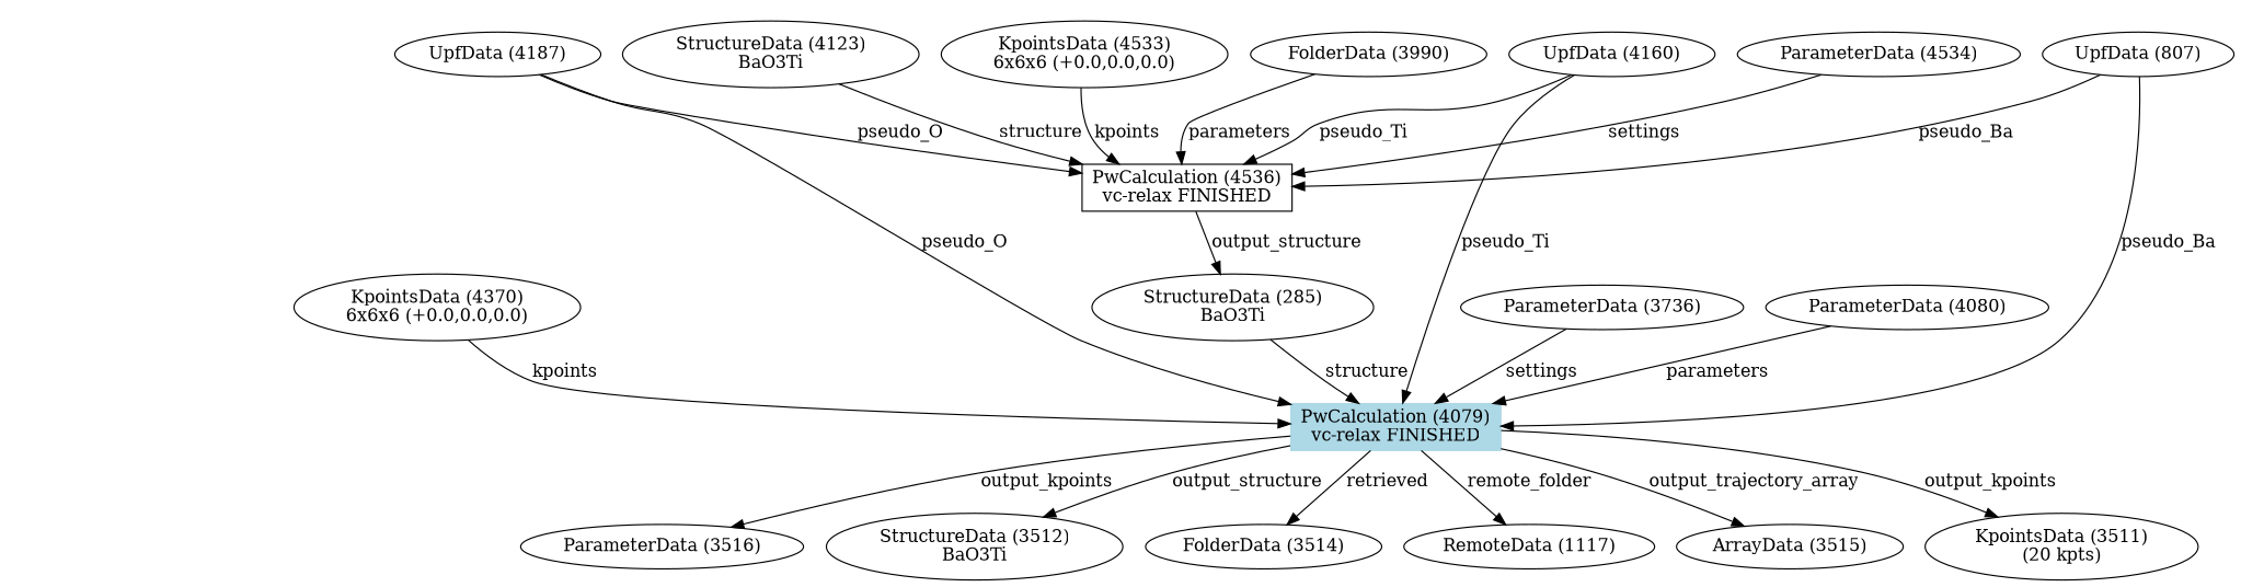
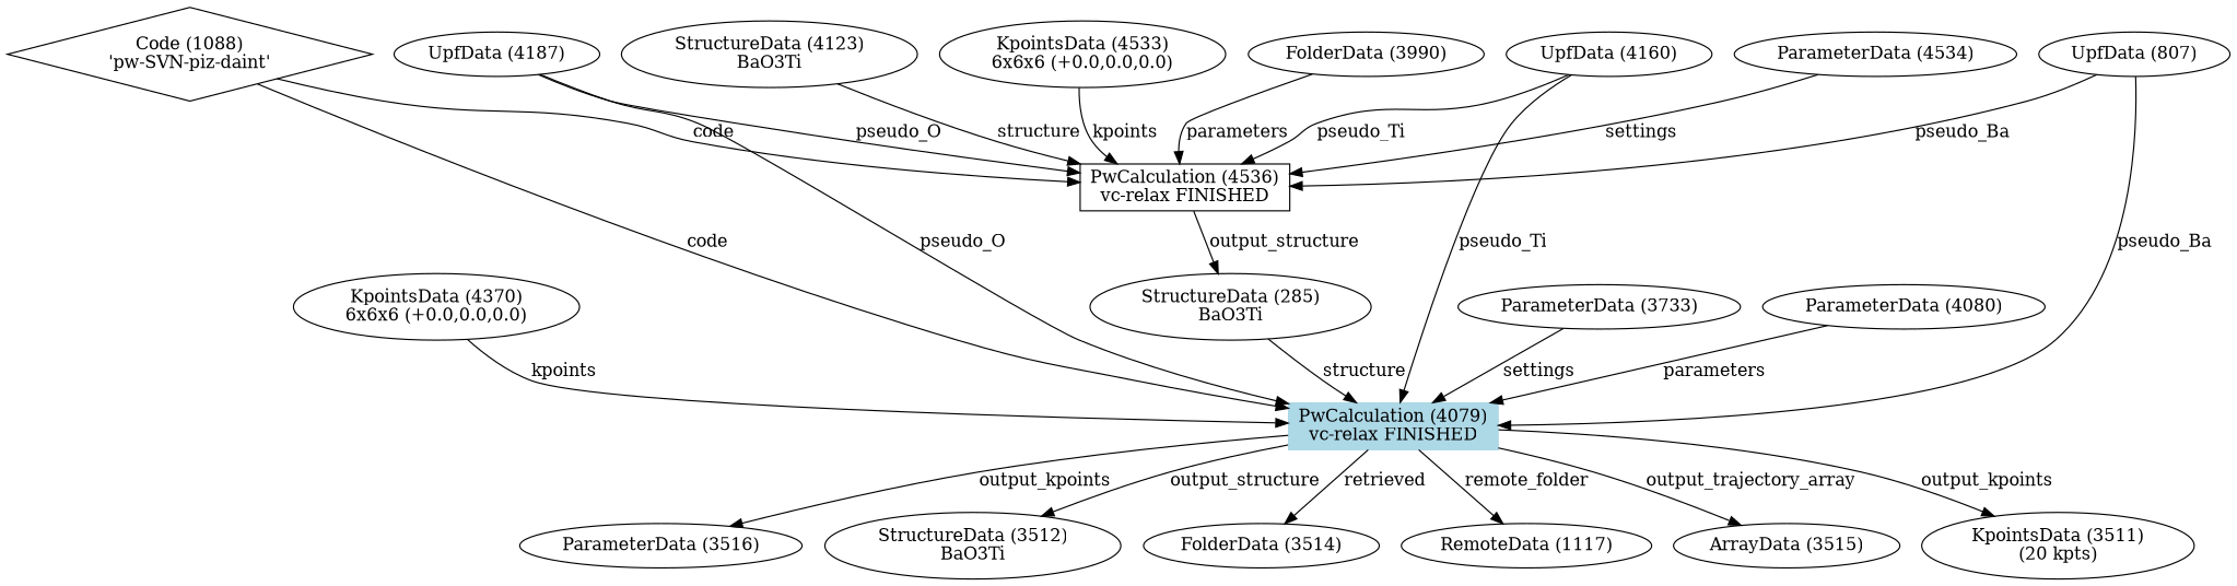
  digraph {
    node [shape=ellipse]
    n1 [label="KpointsData (4370)\n6x6x6 (+0.0,0.0,0.0)"]
    n2 [color=lightblue label="PwCalculation (4079)\nvc-relax FINISHED" shape=polygon sides=4 style=filled]
    n3 [label="ParameterData (3516)"]
    n4 [label="StructureData (3512)\nBaO3Ti"]
    n5 [label="FolderData (3514)"]
    n6 [label="RemoteData (1117)"]
    n7 [label="ArrayData (3515)"]
    n8 [label="KpointsData (3511)\n(20 kpts)"]
+   n9 [label="Code (1088)\n'pw-SVN-piz-daint'" shape=diamond]
    n10 [label="PwCalculation (4536)\nvc-relax FINISHED" shape=polygon sides=4]
    n11 [label="StructureData (285)\nBaO3Ti"]
    n12 [label="UpfData (4187)"]
    n13 [label="UpfData (4160)"]
-   n14 [label="ParameterData (3736)"]
+   n14 [label="ParameterData (3733)"]
    n15 [label="ParameterData (4080)"]
    n16 [label="UpfData (807)"]
    n17 [label="StructureData (4123)\nBaO3Ti"]
    n18 [label="KpointsData (4533)\n6x6x6 (+0.0,0.0,0.0)"]
    n19 [label="FolderData (3990)"]
    n20 [label="ParameterData (4534)"]
    n1 -> n2 [label=kpoints]
    n2 -> n3 [label=output_kpoints]
    n2 -> n4 [label=output_structure]
    n2 -> n5 [label=retrieved]
    n2 -> n6 [label=remote_folder]
    n2 -> n7 [label=output_trajectory_array]
    n2 -> n8 [label=output_kpoints]
+   n9 -> n2 [label=code]
+   n9 -> n10 [label=code]
    n10 -> n11 [label=output_structure]
    n11 -> n2 [label=structure]
    n12 -> n2 [label=pseudo_O]
    n12 -> n10 [label=pseudo_O]
    n13 -> n2 [label=pseudo_Ti]
    n13 -> n10 [label=pseudo_Ti]
    n14 -> n2 [label=settings]
    n15 -> n2 [label=parameters]
    n16 -> n2 [label=pseudo_Ba]
    n16 -> n10 [label=pseudo_Ba]
    n17 -> n10 [label=structure]
    n18 -> n10 [label=kpoints]
    n19 -> n10 [label=parameters]
    n20 -> n10 [label=settings]
  }
